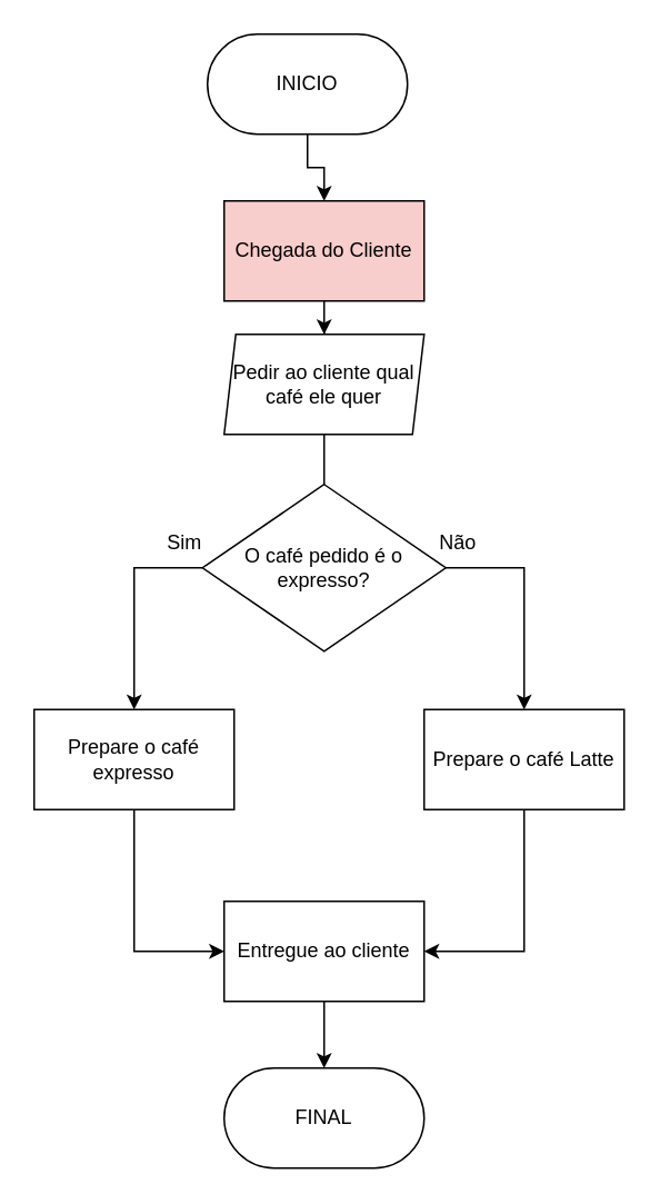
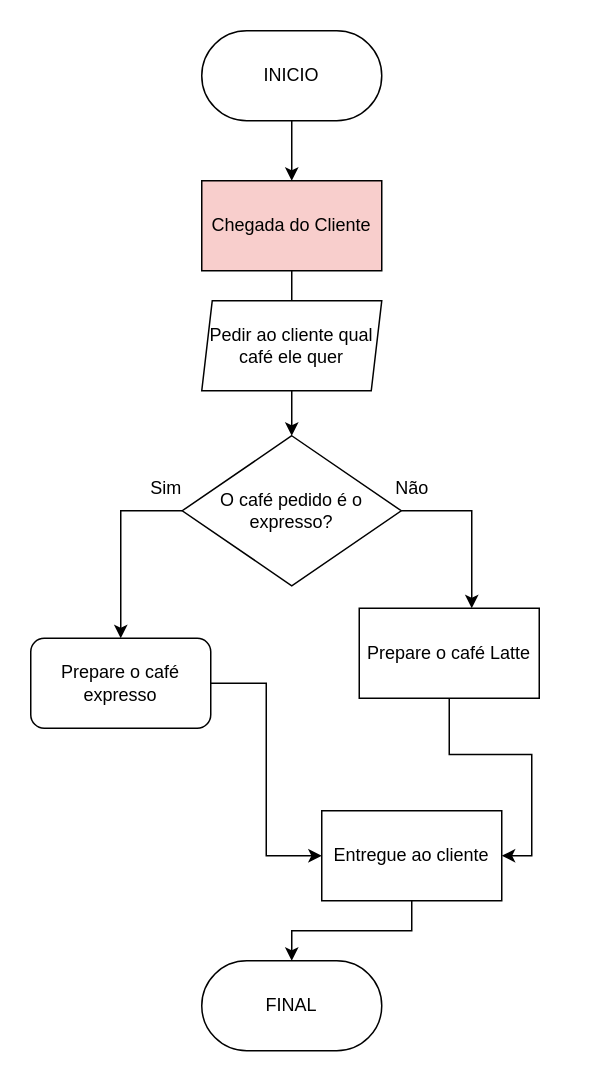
  <mxCell id="0" />
  <mxCell id="1" parent="0" />
  <mxCell id="2" style="edgeStyle=orthogonalEdgeStyle;rounded=0;orthogonalLoop=1;jettySize=auto;html=1;entryX=0.5;entryY=0;entryDx=0;entryDy=0;" edge="1" parent="1" source="3" target="6"><mxGeometry relative="1" as="geometry" /></mxCell>
- <mxCell id="3" value="INICIO" style="rounded=1;whiteSpace=wrap;html=1;arcSize=50;" vertex="1" parent="1"><mxGeometry x="124" y="20" width="120" height="60" as="geometry" /></mxCell>
+ <mxCell id="3" value="INICIO" style="rounded=1;whiteSpace=wrap;html=1;arcSize=50;" vertex="1" parent="1"><mxGeometry x="134" y="20" width="120" height="60" as="geometry" /></mxCell>
  <mxCell id="4" value="FINAL" style="rounded=1;whiteSpace=wrap;html=1;arcSize=50;" vertex="1" parent="1"><mxGeometry x="134" y="640" width="120" height="60" as="geometry" /></mxCell>
- <mxCell id="5" style="edgeStyle=orthogonalEdgeStyle;rounded=0;orthogonalLoop=1;jettySize=auto;html=1;entryX=0.5;entryY=0;entryDx=0;entryDy=0;" edge="1" parent="1" source="6" target="8"><mxGeometry relative="1" as="geometry" /></mxCell>
+ <mxCell id="5" style="edgeStyle=orthogonalEdgeStyle;rounded=0;orthogonalLoop=1;jettySize=auto;html=1;entryX=0.5;entryY=0;entryDx=0;entryDy=0;endArrow=none;" edge="1" parent="1" source="6" target="8"><mxGeometry relative="1" as="geometry" /></mxCell>
  <mxCell id="6" value="Chegada do Cliente" style="rounded=0;whiteSpace=wrap;html=1;fillColor=#f8cecc;" vertex="1" parent="1"><mxGeometry x="134" y="120" width="120" height="60" as="geometry" /></mxCell>
- <mxCell id="7" style="edgeStyle=orthogonalEdgeStyle;rounded=0;orthogonalLoop=1;jettySize=auto;html=1;entryX=0.5;entryY=0;entryDx=0;entryDy=0;endArrow=none;" edge="1" parent="1" source="8" target="11"><mxGeometry relative="1" as="geometry" /></mxCell>
+ <mxCell id="7" style="edgeStyle=orthogonalEdgeStyle;rounded=0;orthogonalLoop=1;jettySize=auto;html=1;entryX=0.5;entryY=0;entryDx=0;entryDy=0;" edge="1" parent="1" source="8" target="11"><mxGeometry relative="1" as="geometry" /></mxCell>
  <mxCell id="8" value="Pedir ao cliente qual café ele quer" style="shape=parallelogram;perimeter=parallelogramPerimeter;whiteSpace=wrap;html=1;fixedSize=1;size=7;" vertex="1" parent="1"><mxGeometry x="134" y="200" width="120" height="60" as="geometry" /></mxCell>
  <mxCell id="9" style="edgeStyle=orthogonalEdgeStyle;rounded=0;orthogonalLoop=1;jettySize=auto;html=1;entryX=0.5;entryY=0;entryDx=0;entryDy=0;" edge="1" parent="1" source="11" target="15"><mxGeometry relative="1" as="geometry"><Array as="points"><mxPoint x="80" y="340" /></Array></mxGeometry></mxCell>
  <mxCell id="10" style="edgeStyle=orthogonalEdgeStyle;rounded=0;orthogonalLoop=1;jettySize=auto;html=1;" edge="1" parent="1" source="11" target="13"><mxGeometry relative="1" as="geometry"><Array as="points"><mxPoint x="314" y="340" /></Array></mxGeometry></mxCell>
  <mxCell id="11" value="O café pedido é o expresso?" style="rhombus;whiteSpace=wrap;html=1;" vertex="1" parent="1"><mxGeometry x="121" y="290" width="146" height="100" as="geometry" /></mxCell>
  <mxCell id="12" style="edgeStyle=orthogonalEdgeStyle;rounded=0;orthogonalLoop=1;jettySize=auto;html=1;entryX=1;entryY=0.5;entryDx=0;entryDy=0;" edge="1" parent="1" source="13" target="17"><mxGeometry relative="1" as="geometry" /></mxCell>
- <mxCell id="13" value="Prepare o café Latte" style="rounded=0;whiteSpace=wrap;html=1;" vertex="1" parent="1"><mxGeometry x="254" y="425" width="120" height="60" as="geometry" /></mxCell>
+ <mxCell id="13" value="Prepare o café Latte" style="rounded=0;whiteSpace=wrap;html=1;" vertex="1" parent="1"><mxGeometry x="239" y="405" width="120" height="60" as="geometry" /></mxCell>
  <mxCell id="14" style="edgeStyle=orthogonalEdgeStyle;rounded=0;orthogonalLoop=1;jettySize=auto;html=1;entryX=0;entryY=0.5;entryDx=0;entryDy=0;" edge="1" parent="1" source="15" target="17"><mxGeometry relative="1" as="geometry" /></mxCell>
- <mxCell id="15" value="Prepare o café expresso" style="rounded=0;whiteSpace=wrap;html=1;" vertex="1" parent="1"><mxGeometry x="20" y="425" width="120" height="60" as="geometry" /></mxCell>
+ <mxCell id="15" value="Prepare o café expresso" style="whiteSpace=wrap;html=1;rounded=1;" vertex="1" parent="1"><mxGeometry x="20" y="425" width="120" height="60" as="geometry" /></mxCell>
  <mxCell id="16" style="edgeStyle=orthogonalEdgeStyle;rounded=0;orthogonalLoop=1;jettySize=auto;html=1;entryX=0.5;entryY=0;entryDx=0;entryDy=0;" edge="1" parent="1" source="17" target="4"><mxGeometry relative="1" as="geometry" /></mxCell>
- <mxCell id="17" value="Entregue ao cliente" style="rounded=0;whiteSpace=wrap;html=1;" vertex="1" parent="1"><mxGeometry x="134" y="540" width="120" height="60" as="geometry" /></mxCell>
+ <mxCell id="17" value="Entregue ao cliente" style="rounded=0;whiteSpace=wrap;html=1;" vertex="1" parent="1"><mxGeometry x="214" y="540" width="120" height="60" as="geometry" /></mxCell>
  <mxCell id="18" value="Sim" style="text;html=1;align=center;verticalAlign=middle;resizable=0;points=[];autosize=1;strokeColor=none;fillColor=none;" vertex="1" parent="1"><mxGeometry x="90" y="310" width="40" height="30" as="geometry" /></mxCell>
  <mxCell id="19" value="Não" style="text;html=1;align=center;verticalAlign=middle;resizable=0;points=[];autosize=1;strokeColor=none;fillColor=none;" vertex="1" parent="1"><mxGeometry x="249" y="310" width="50" height="30" as="geometry" /></mxCell>
